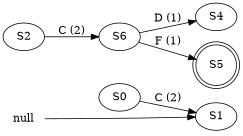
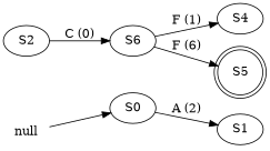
  digraph {
    rankdir=LR
    null [shape=plaintext]
    S0
    S1
    n4 [label=S6]
    S2
    S4
    S5 [shape=doublecircle]
-   null -> S1
-   S0 -> S1 [label="C (2)"]
-   n4 -> S4 [label="D (1)"]
-   n4 -> S5 [label="F (1)"]
-   S2 -> n4 [label="C (2)"]
+   null -> S0
+   S0 -> S1 [label="A (2)"]
+   n4 -> S4 [label="F (1)"]
+   n4 -> S5 [label="F (6)"]
+   S2 -> n4 [label="C (0)"]
  }
